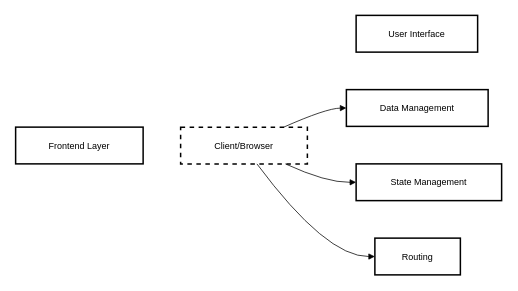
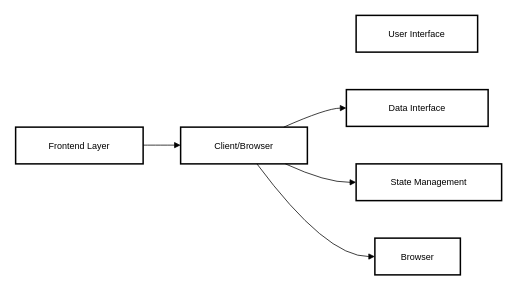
  <mxCell id="0" />
  <mxCell id="1" parent="0" />
  <mxCell id="2" value="Frontend Layer" style="whiteSpace=wrap;strokeWidth=2;" vertex="1" parent="1"><mxGeometry x="20" y="169" width="170" height="49" as="geometry" /></mxCell>
- <mxCell id="3" value="Client/Browser" style="whiteSpace=wrap;strokeWidth=2;dashed=1;" vertex="1" parent="1"><mxGeometry x="240" y="169" width="169" height="49" as="geometry" /></mxCell>
+ <mxCell id="3" value="Client/Browser" style="whiteSpace=wrap;strokeWidth=2;" vertex="1" parent="1"><mxGeometry x="240" y="169" width="169" height="49" as="geometry" /></mxCell>
  <mxCell id="4" value="User Interface" style="whiteSpace=wrap;strokeWidth=2;" vertex="1" parent="1"><mxGeometry x="474" y="20" width="162" height="49" as="geometry" /></mxCell>
- <mxCell id="5" value="Data Management" style="whiteSpace=wrap;strokeWidth=2;" vertex="1" parent="1"><mxGeometry x="461" y="119" width="189" height="49" as="geometry" /></mxCell>
+ <mxCell id="5" value="Data Interface" style="whiteSpace=wrap;strokeWidth=2;" vertex="1" parent="1"><mxGeometry x="461" y="119" width="189" height="49" as="geometry" /></mxCell>
  <mxCell id="6" value="State Management" style="whiteSpace=wrap;strokeWidth=2;" vertex="1" parent="1"><mxGeometry x="474" y="218" width="194" height="49" as="geometry" /></mxCell>
- <mxCell id="7" value="Routing" style="whiteSpace=wrap;strokeWidth=2;" vertex="1" parent="1"><mxGeometry x="499" y="317" width="114" height="49" as="geometry" /></mxCell>
+ <mxCell id="7" value="Browser" style="whiteSpace=wrap;strokeWidth=2;" vertex="1" parent="1"><mxGeometry x="499" y="317" width="114" height="49" as="geometry" /></mxCell>
+ <mxCell id="8" value="" style="curved=1;startArrow=none;endArrow=block;exitX=1;exitY=0.49;entryX=0;entryY=0.49;" edge="1" parent="1" source="2" target="3"><mxGeometry relative="1" as="geometry"><Array as="points" /></mxGeometry></mxCell>
  <mxCell id="9" value="" style="curved=1;startArrow=none;endArrow=block;exitX=0.82;exitY=-0.01;entryX=0;entryY=0.5;" edge="1" parent="1" source="3" target="5"><mxGeometry relative="1" as="geometry"><Array as="points"><mxPoint x="434" y="144" /></Array></mxGeometry></mxCell>
  <mxCell id="10" value="" style="curved=1;startArrow=none;endArrow=block;exitX=0.82;exitY=0.99;entryX=0;entryY=0.5;" edge="1" parent="1" source="3" target="6"><mxGeometry relative="1" as="geometry"><Array as="points"><mxPoint x="434" y="243" /></Array></mxGeometry></mxCell>
  <mxCell id="11" value="" style="curved=1;startArrow=none;endArrow=block;exitX=0.6;exitY=0.99;entryX=0;entryY=0.5;" edge="1" parent="1" source="3" target="7"><mxGeometry relative="1" as="geometry"><Array as="points"><mxPoint x="434" y="342" /></Array></mxGeometry></mxCell>
